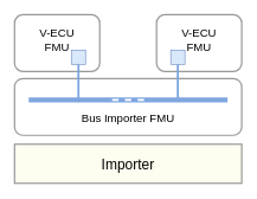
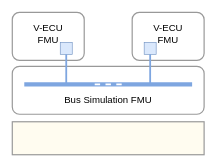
  <mxCell id="0" />
  <mxCell id="1" parent="0" />
  <mxCell id="2" value="" style="rounded=1;whiteSpace=wrap;html=1;strokeColor=#999999;strokeWidth=2;" parent="1" vertex="1"><mxGeometry x="20" y="20" width="120" height="80" as="geometry" /></mxCell>
  <mxCell id="3" value="" style="rounded=1;whiteSpace=wrap;html=1;strokeColor=#999999;strokeWidth=2;" parent="1" vertex="1"><mxGeometry x="220" y="20" width="120" height="80" as="geometry" /></mxCell>
  <mxCell id="4" value="" style="rounded=0;whiteSpace=wrap;html=1;fillColor=#FFFCF0;strokeWidth=2;perimeterSpacing=0;strokeColor=#999999;" parent="1" vertex="1"><mxGeometry x="20" y="202.5" width="320" height="55" as="geometry" /></mxCell>
  <mxCell id="5" value="" style="rounded=0;whiteSpace=wrap;html=1;fillColor=#dae8fc;strokeColor=#6c8ebf;" parent="1" vertex="1"><mxGeometry x="100" y="70" width="20" height="20" as="geometry" /></mxCell>
  <mxCell id="6" value="" style="rounded=0;whiteSpace=wrap;html=1;fillColor=#dae8fc;strokeColor=#6c8ebf;" parent="1" vertex="1"><mxGeometry x="240" y="70" width="20" height="20" as="geometry" /></mxCell>
- <mxCell id="7" value="&lt;font style=&quot;font-size: 20px;&quot;&gt;Importer&lt;/font&gt;" style="text;html=1;strokeColor=none;fillColor=none;align=center;verticalAlign=middle;whiteSpace=wrap;rounded=0;" parent="1" vertex="1"><mxGeometry x="150" y="215" width="60" height="30" as="geometry" /></mxCell>
  <mxCell id="8" value="&lt;div style=&quot;font-size: 16px;&quot;&gt;&lt;font style=&quot;font-size: 16px;&quot;&gt;V-ECU FMU&lt;/font&gt;&lt;/div&gt;" style="text;html=1;strokeColor=none;fillColor=none;align=center;verticalAlign=middle;whiteSpace=wrap;rounded=0;fontSize=20;" parent="1" vertex="1"><mxGeometry x="50" y="40" width="60" height="30" as="geometry" /></mxCell>
  <mxCell id="9" value="&lt;div style=&quot;font-size: 16px;&quot;&gt;&lt;font style=&quot;font-size: 16px;&quot;&gt;V-ECU FMU&lt;/font&gt;&lt;/div&gt;" style="text;html=1;strokeColor=none;fillColor=none;align=center;verticalAlign=middle;whiteSpace=wrap;rounded=0;fontSize=20;" parent="1" vertex="1"><mxGeometry x="250" y="40" width="60" height="30" as="geometry" /></mxCell>
  <mxCell id="10" value="" style="rounded=1;whiteSpace=wrap;html=1;strokeColor=#999999;strokeWidth=2;" vertex="1" parent="1"><mxGeometry x="20" y="110" width="320" height="80" as="geometry" /></mxCell>
  <mxCell id="11" value="" style="endArrow=none;html=1;fontSize=20;fillColor=#b1ddf0;strokeColor=#7EA6E0;rounded=0;strokeWidth=7;movable=1;resizable=1;rotatable=1;deletable=1;editable=1;connectable=1;" parent="1" edge="1"><mxGeometry width="50" height="50" relative="1" as="geometry"><mxPoint x="320" y="140" as="sourcePoint" /><mxPoint x="40" y="140" as="targetPoint" /><Array as="points"><mxPoint x="270" y="140" /><mxPoint x="90" y="140" /></Array></mxGeometry></mxCell>
  <mxCell id="12" value="" style="endArrow=none;html=1;rounded=0;entryX=0.5;entryY=1;entryDx=0;entryDy=0;strokeWidth=3;strokeColor=#7EA6E0;" edge="1" parent="1" target="5"><mxGeometry width="50" height="50" relative="1" as="geometry"><mxPoint x="110" y="140" as="sourcePoint" /><mxPoint x="89.5" y="90" as="targetPoint" /></mxGeometry></mxCell>
  <mxCell id="13" value="" style="endArrow=none;html=1;rounded=0;entryX=0.5;entryY=1;entryDx=0;entryDy=0;strokeWidth=3;strokeColor=#7EA6E0;" edge="1" parent="1" target="6"><mxGeometry width="50" height="50" relative="1" as="geometry"><mxPoint x="250" y="140" as="sourcePoint" /><mxPoint x="269.66" y="80" as="targetPoint" /></mxGeometry></mxCell>
- <mxCell id="14" value="&lt;font style=&quot;font-size: 16px;&quot;&gt;Bus Importer FMU&lt;/font&gt;" style="text;html=1;strokeColor=none;fillColor=none;align=center;verticalAlign=middle;whiteSpace=wrap;rounded=0;movable=1;resizable=1;rotatable=1;deletable=1;editable=1;connectable=1;" vertex="1" parent="1"><mxGeometry x="95" y="150" width="170" height="30" as="geometry" /></mxCell>
+ <mxCell id="14" value="&lt;font style=&quot;font-size: 16px;&quot;&gt;Bus Simulation FMU&lt;/font&gt;" style="text;html=1;strokeColor=none;fillColor=none;align=center;verticalAlign=middle;whiteSpace=wrap;rounded=0;movable=1;resizable=1;rotatable=1;deletable=1;editable=1;connectable=1;" vertex="1" parent="1"><mxGeometry x="95" y="150" width="170" height="30" as="geometry" /></mxCell>
  <mxCell id="15" value="" style="endArrow=none;html=1;rounded=0;strokeColor=#FFFFFF;strokeWidth=3;fontSize=16;dashed=1;" edge="1" parent="1"><mxGeometry width="50" height="50" relative="1" as="geometry"><mxPoint x="157.5" y="140" as="sourcePoint" /><mxPoint x="202.5" y="140" as="targetPoint" /></mxGeometry></mxCell>
